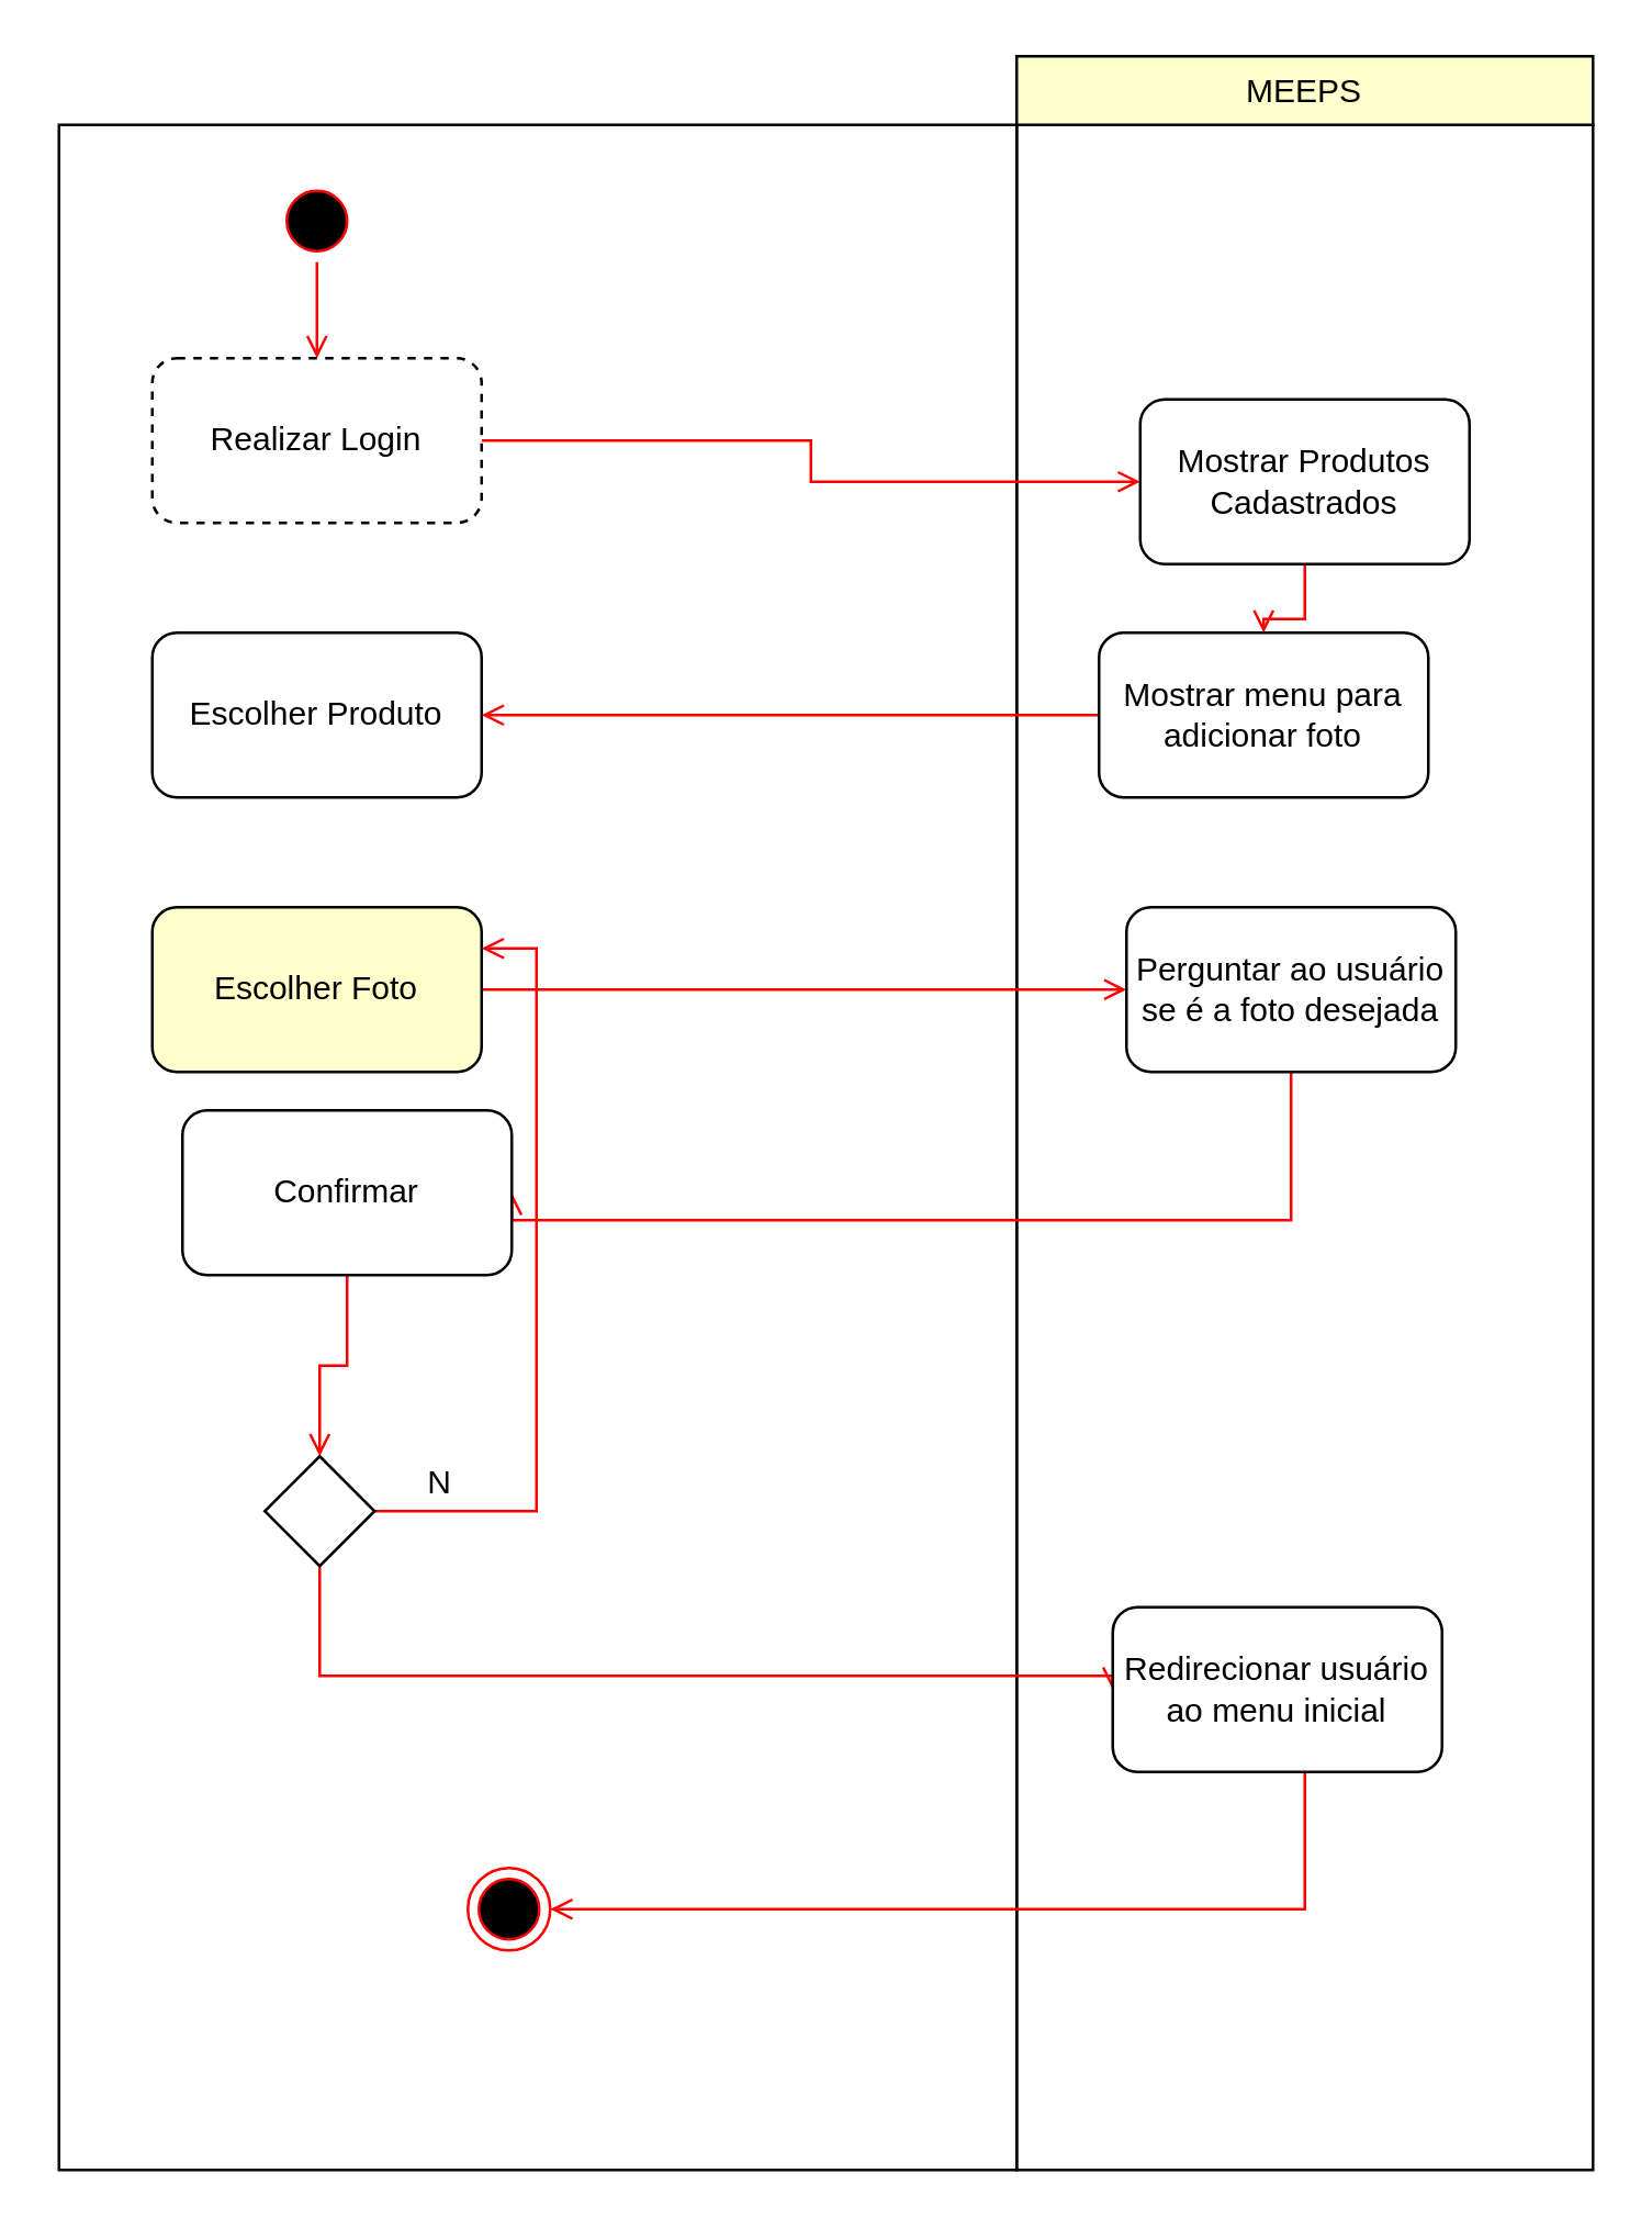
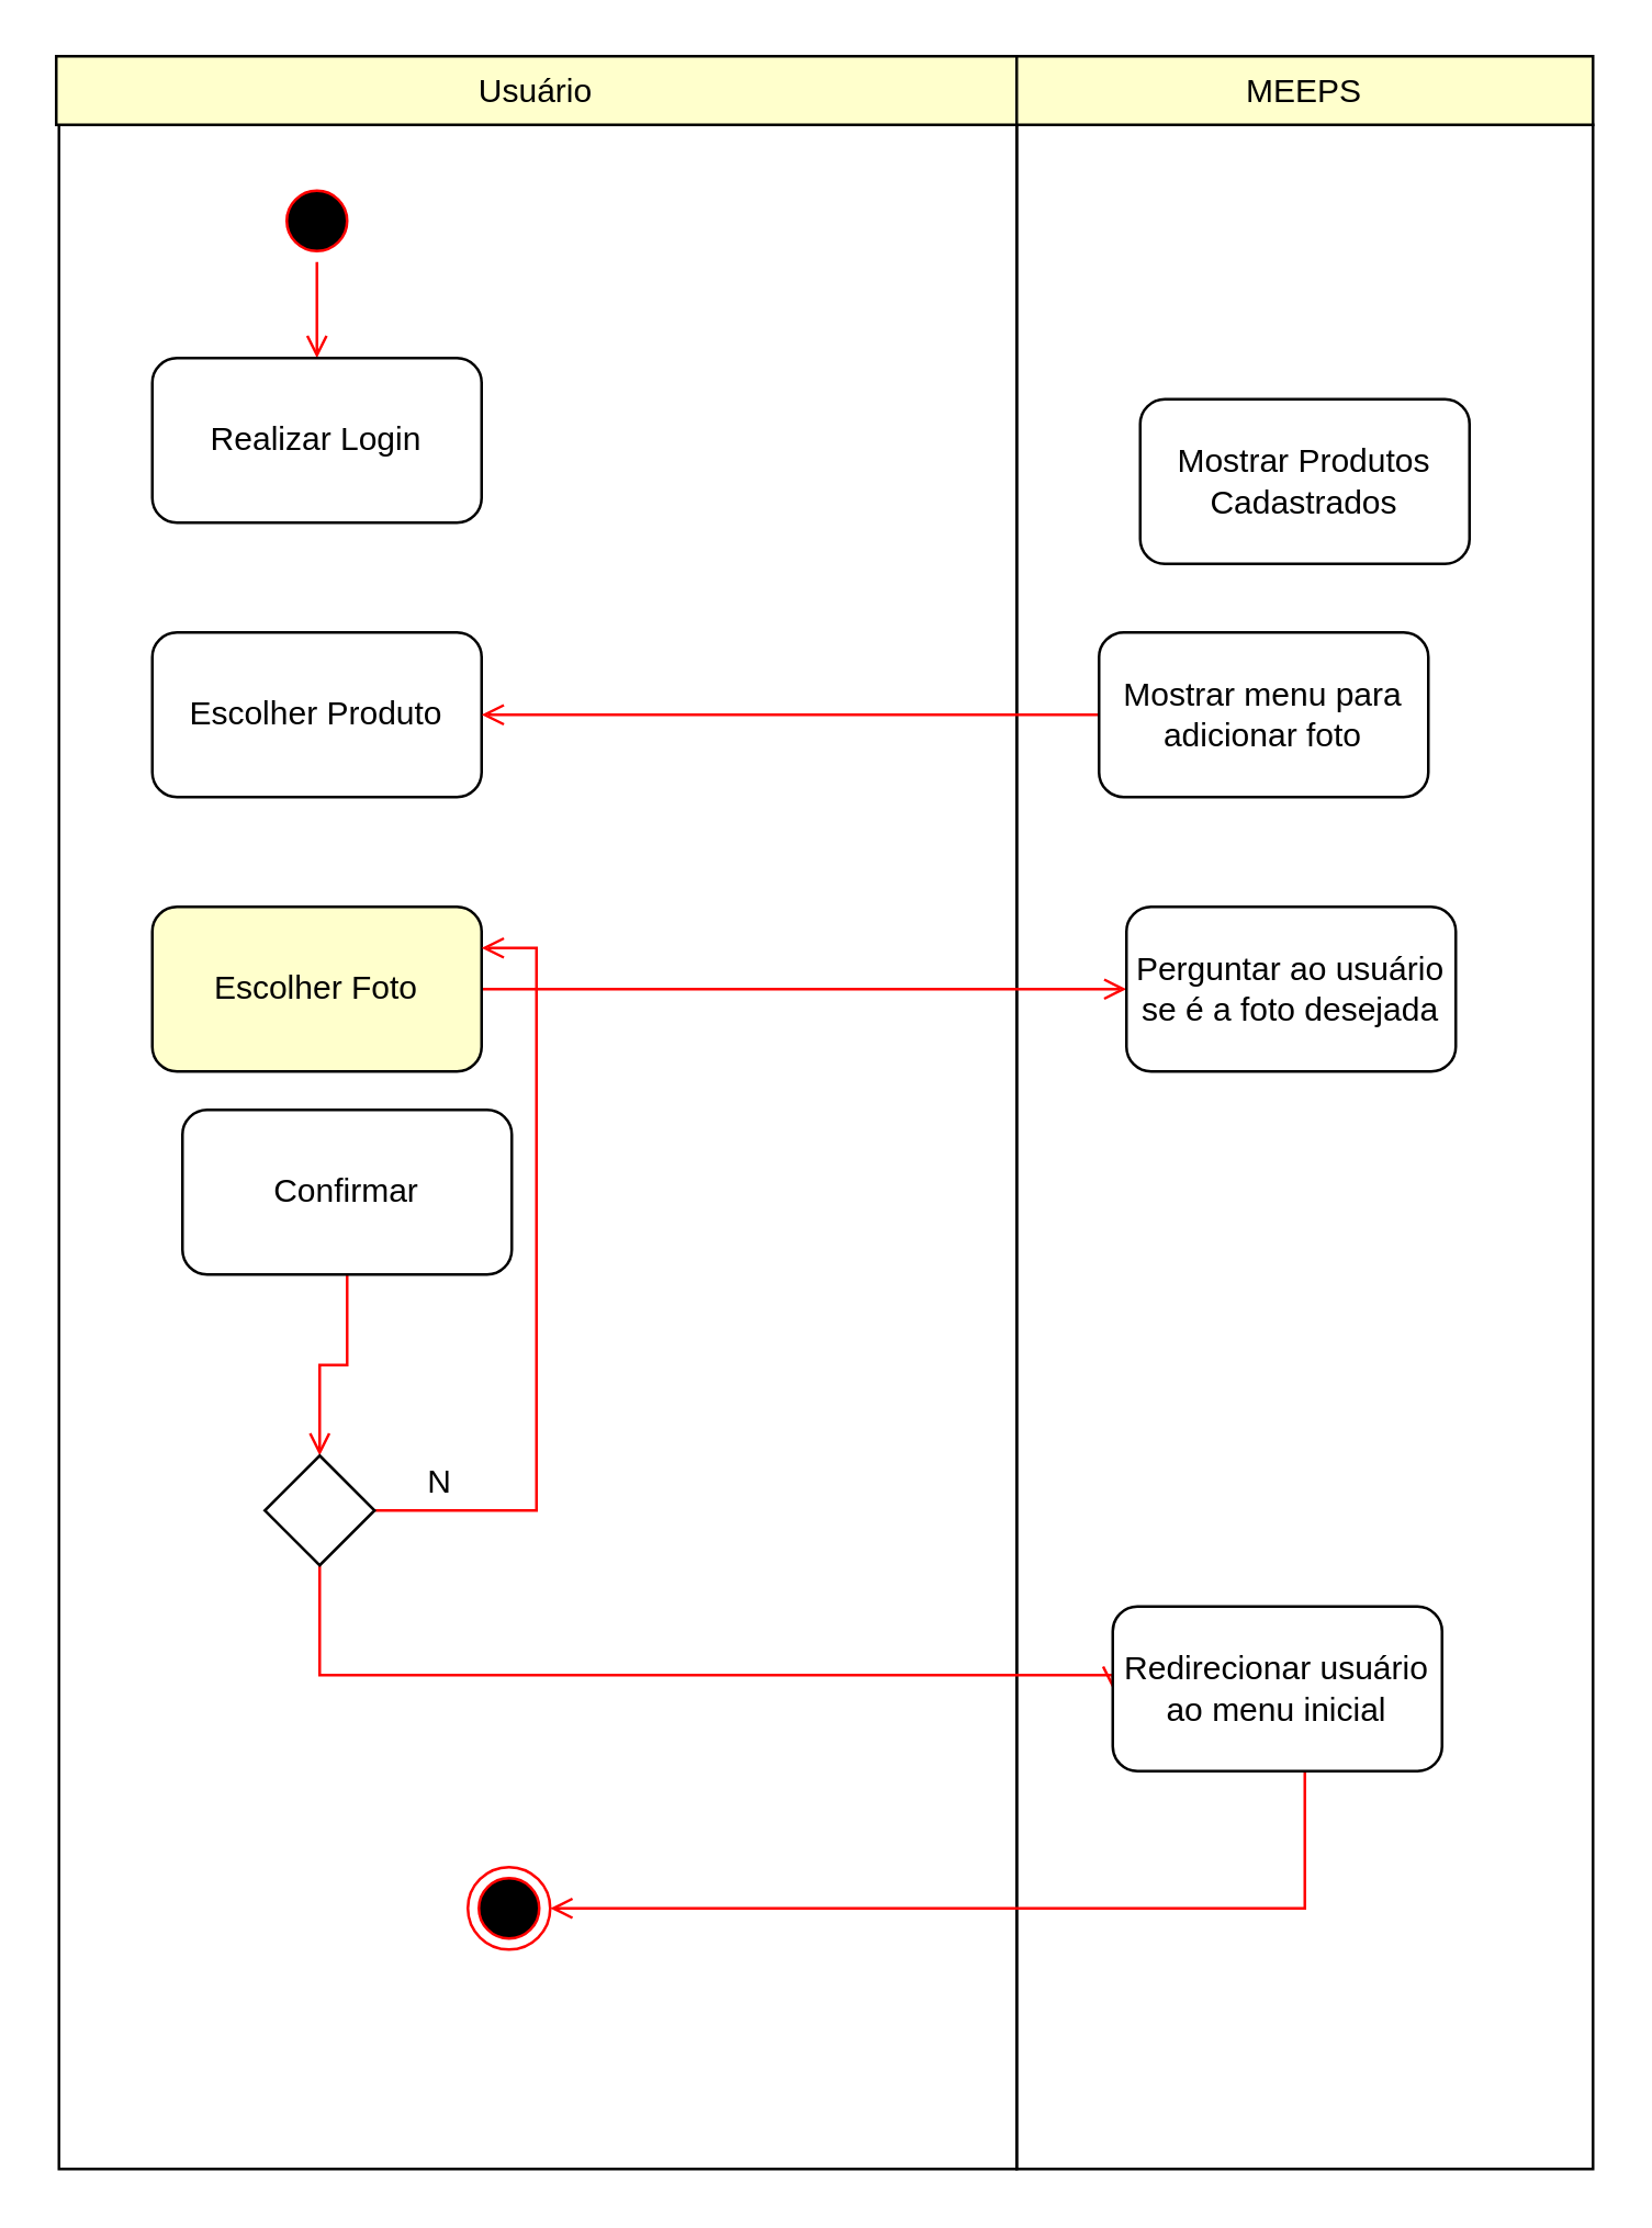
  <mxCell id="0" />
  <mxCell id="1" parent="0" />
  <mxCell id="2" value="" style="rounded=0;whiteSpace=wrap;html=1;" parent="1" vertex="1"><mxGeometry x="370" y="45" width="210" height="745" as="geometry" /></mxCell>
  <mxCell id="3" value="" style="rounded=0;whiteSpace=wrap;html=1;" parent="1" vertex="1"><mxGeometry x="21" y="45" width="349" height="745" as="geometry" /></mxCell>
  <mxCell id="4" value="" style="ellipse;html=1;shape=endState;fillColor=#000000;strokeColor=#ff0000;" parent="1" vertex="1"><mxGeometry x="170" y="680" width="30" height="30" as="geometry" /></mxCell>
+ <mxCell id="5" value="Usuário" style="rounded=0;whiteSpace=wrap;html=1;strokeColor=#000000;fillColor=#FFFFCC;" parent="1" vertex="1"><mxGeometry x="20" y="20" width="350" height="25" as="geometry" /></mxCell>
  <mxCell id="6" value="MEEPS" style="rounded=0;whiteSpace=wrap;html=1;strokeColor=#000000;fillColor=#FFFFCC;" parent="1" vertex="1"><mxGeometry x="370" y="20" width="210" height="25" as="geometry" /></mxCell>
  <mxCell id="7" value="" style="edgeStyle=orthogonalEdgeStyle;rounded=0;orthogonalLoop=1;jettySize=auto;html=1;endArrow=open;endFill=0;strokeColor=#FF0000;" parent="1" source="8" target="10" edge="1"><mxGeometry relative="1" as="geometry" /></mxCell>
  <mxCell id="8" value="" style="ellipse;html=1;shape=startState;fillColor=#000000;strokeColor=#ff0000;" parent="1" vertex="1"><mxGeometry x="100" y="65" width="30" height="30" as="geometry" /></mxCell>
- <mxCell id="9" value="" style="edgeStyle=orthogonalEdgeStyle;rounded=0;orthogonalLoop=1;jettySize=auto;html=1;endArrow=open;endFill=0;strokeColor=#FF0000;" parent="1" source="10" target="12" edge="1"><mxGeometry relative="1" as="geometry" /></mxCell>
- <mxCell id="10" value="Realizar Login" style="rounded=1;whiteSpace=wrap;html=1;dashed=1;" parent="1" vertex="1"><mxGeometry x="55" y="130" width="120" height="60" as="geometry" /></mxCell>
- <mxCell id="11" value="" style="edgeStyle=orthogonalEdgeStyle;rounded=0;orthogonalLoop=1;jettySize=auto;html=1;endArrow=open;endFill=0;strokeColor=#FF0000;" parent="1" source="12" target="15" edge="1"><mxGeometry relative="1" as="geometry" /></mxCell>
+ <mxCell id="10" value="Realizar Login" style="rounded=1;whiteSpace=wrap;html=1;" parent="1" vertex="1"><mxGeometry x="55" y="130" width="120" height="60" as="geometry" /></mxCell>
  <mxCell id="12" value="Mostrar Produtos Cadastrados" style="rounded=1;whiteSpace=wrap;html=1;" parent="1" vertex="1"><mxGeometry x="415" y="145" width="120" height="60" as="geometry" /></mxCell>
  <mxCell id="13" value="Escolher Produto" style="rounded=1;whiteSpace=wrap;html=1;" parent="1" vertex="1"><mxGeometry x="55" y="230" width="120" height="60" as="geometry" /></mxCell>
  <mxCell id="14" value="" style="edgeStyle=orthogonalEdgeStyle;rounded=0;orthogonalLoop=1;jettySize=auto;html=1;endArrow=open;endFill=0;strokeColor=#FF0000;" parent="1" source="15" target="13" edge="1"><mxGeometry relative="1" as="geometry" /></mxCell>
  <mxCell id="15" value="Mostrar menu para adicionar foto" style="rounded=1;whiteSpace=wrap;html=1;" parent="1" vertex="1"><mxGeometry x="400" y="230" width="120" height="60" as="geometry" /></mxCell>
  <mxCell id="16" value="" style="edgeStyle=orthogonalEdgeStyle;rounded=0;orthogonalLoop=1;jettySize=auto;html=1;endArrow=open;endFill=0;strokeColor=#FF0000;" parent="1" source="17" target="19" edge="1"><mxGeometry relative="1" as="geometry" /></mxCell>
  <mxCell id="17" value="Escolher Foto" style="rounded=1;whiteSpace=wrap;html=1;fillColor=#ffffcc;" parent="1" vertex="1"><mxGeometry x="55" y="330" width="120" height="60" as="geometry" /></mxCell>
- <mxCell id="18" style="edgeStyle=orthogonalEdgeStyle;rounded=0;orthogonalLoop=1;jettySize=auto;html=1;entryX=1;entryY=0.5;entryDx=0;entryDy=0;endArrow=open;endFill=0;strokeColor=#FF0000;" parent="1" source="19" target="21" edge="1"><mxGeometry relative="1" as="geometry"><Array as="points"><mxPoint x="470" y="444" /></Array></mxGeometry></mxCell>
  <mxCell id="19" value="Perguntar ao usuário se é a foto desejada" style="rounded=1;whiteSpace=wrap;html=1;" parent="1" vertex="1"><mxGeometry x="410" y="330" width="120" height="60" as="geometry" /></mxCell>
  <mxCell id="20" value="" style="edgeStyle=orthogonalEdgeStyle;rounded=0;orthogonalLoop=1;jettySize=auto;html=1;endArrow=open;endFill=0;strokeColor=#FF0000;" parent="1" source="21" target="24" edge="1"><mxGeometry relative="1" as="geometry" /></mxCell>
  <mxCell id="21" value="Confirmar" style="rounded=1;whiteSpace=wrap;html=1;" parent="1" vertex="1"><mxGeometry x="66" y="404" width="120" height="60" as="geometry" /></mxCell>
  <mxCell id="22" style="edgeStyle=orthogonalEdgeStyle;rounded=0;orthogonalLoop=1;jettySize=auto;html=1;entryX=1;entryY=0.25;entryDx=0;entryDy=0;endArrow=open;endFill=0;strokeColor=#FF0000;" parent="1" source="24" target="17" edge="1"><mxGeometry relative="1" as="geometry"><Array as="points"><mxPoint x="195" y="550" /><mxPoint x="195" y="345" /></Array></mxGeometry></mxCell>
  <mxCell id="23" style="edgeStyle=orthogonalEdgeStyle;rounded=0;orthogonalLoop=1;jettySize=auto;html=1;entryX=0;entryY=0.5;entryDx=0;entryDy=0;endArrow=open;endFill=0;strokeColor=#FF0000;" parent="1" source="24" target="27" edge="1"><mxGeometry relative="1" as="geometry"><Array as="points"><mxPoint x="116" y="610" /></Array></mxGeometry></mxCell>
  <mxCell id="24" value="" style="rhombus;whiteSpace=wrap;html=1;" parent="1" vertex="1"><mxGeometry x="96" y="530" width="40" height="40" as="geometry" /></mxCell>
  <mxCell id="25" value="N" style="text;html=1;strokeColor=none;fillColor=none;align=center;verticalAlign=middle;whiteSpace=wrap;rounded=0;" parent="1" vertex="1"><mxGeometry x="140" y="530" width="40" height="20" as="geometry" /></mxCell>
  <mxCell id="26" style="edgeStyle=orthogonalEdgeStyle;rounded=0;orthogonalLoop=1;jettySize=auto;html=1;entryX=1;entryY=0.5;entryDx=0;entryDy=0;endArrow=open;endFill=0;strokeColor=#FF0000;" parent="1" source="27" target="4" edge="1"><mxGeometry relative="1" as="geometry"><Array as="points"><mxPoint x="475" y="695" /></Array></mxGeometry></mxCell>
  <mxCell id="27" value="Redirecionar usuário ao menu inicial" style="rounded=1;whiteSpace=wrap;html=1;" parent="1" vertex="1"><mxGeometry x="405" y="585" width="120" height="60" as="geometry" /></mxCell>
